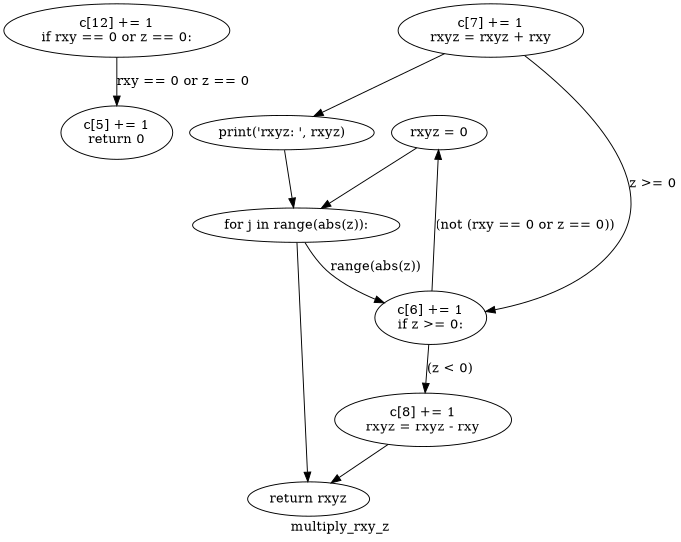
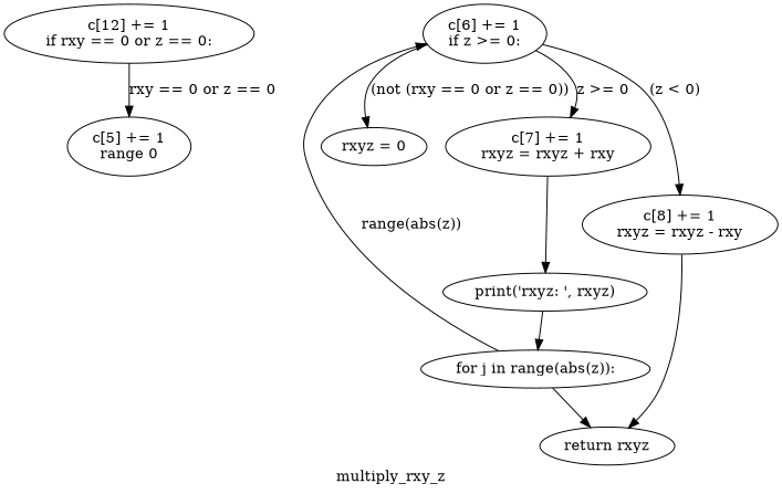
  digraph {
    label=multiply_rxy_z
    n1 [height=0.77585 label="c[12] += 1\nif rxy == 0 or z == 0:\n" width=2.6566]
-   n2 [height=0.77585 label="c[5] += 1\nreturn 0\n" width=1.3602]
+   n2 [height=0.77585 label="c[5] += 1\nrange 0\n" width=1.3602]
    n3 [height=0.5 label="rxyz = 0\n" width=1.1551]
    n4 [height=0.5 label="for j in range(abs(z)):\n" width=2.458]
    n5 [height=0.77585 label="c[6] += 1\nif z >= 0:\n" width=1.3602]
    n6 [height=0.5 label="return rxyz\n" width=1.4046]
    n7 [height=0.77585 label="c[7] += 1\nrxyz = rxyz + rxy\n" width=2.2294]
    n8 [height=0.77585 label="c[8] += 1\nrxyz = rxyz - rxy\n" width=2.1557]
    n9 [height=0.5 label="print('rxyz: ', rxyz)\n" width=2.1947]
    n1 -> n2 [label="rxy == 0 or z == 0"]
-   n3 -> n4
    n4 -> n5 [label="range(abs(z))"]
    n4 -> n6
    n5 -> n3 [label="(not (rxy == 0 or z == 0))"]
-   n7 -> n5 [label="z >= 0"]
+   n5 -> n7 [label="z >= 0"]
    n5 -> n8 [label="(z < 0)"]
    n7 -> n9
    n8 -> n6
    n9 -> n4
  }
